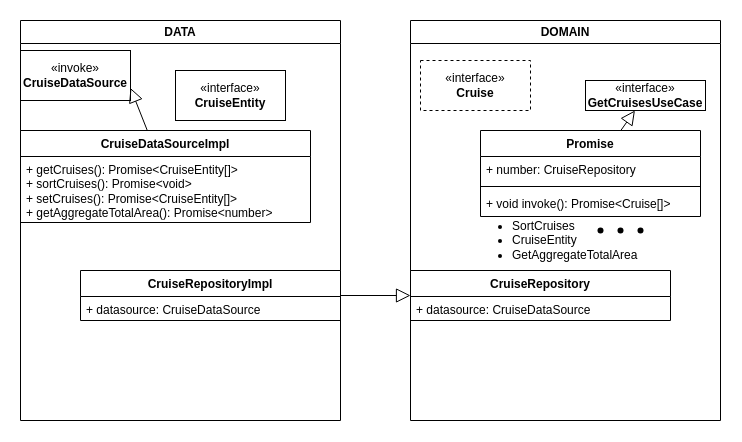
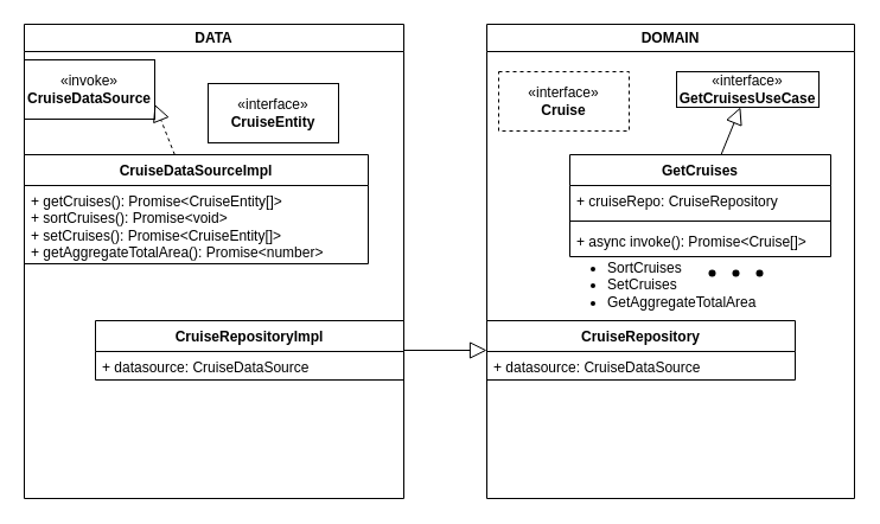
  <mxCell id="0" />
  <mxCell id="1" parent="0" />
  <mxCell id="2" value="DATA" style="swimlane;whiteSpace=wrap;html=1;" vertex="1" parent="1"><mxGeometry x="20" y="20" width="320" height="400" as="geometry" /></mxCell>
  <mxCell id="3" value="«invoke»&lt;br&gt;&lt;b&gt;CruiseDataSource&lt;/b&gt;" style="html=1;whiteSpace=wrap;" vertex="1" parent="2"><mxGeometry y="30" width="110" height="50" as="geometry" /></mxCell>
  <mxCell id="4" value="&lt;b&gt;CruiseDataSourceImpl&lt;/b&gt;" style="swimlane;fontStyle=1;align=center;verticalAlign=top;childLayout=stackLayout;horizontal=1;startSize=26;horizontalStack=0;resizeParent=1;resizeParentMax=0;resizeLast=0;collapsible=1;marginBottom=0;whiteSpace=wrap;html=1;" vertex="1" parent="2"><mxGeometry y="110" width="290" height="92" as="geometry" /></mxCell>
  <mxCell id="5" value="+ getCruises():&amp;nbsp;Promise&amp;lt;CruiseEntity[]&amp;gt;&lt;div&gt;+ sortCruises(): Promise&amp;lt;void&amp;gt;&lt;/div&gt;&lt;div&gt;+ setCruises(): Promise&amp;lt;CruiseEntity[]&amp;gt;&lt;/div&gt;&lt;div&gt;+ getAggregateTotalArea(): Promise&amp;lt;number&amp;gt;&lt;/div&gt;" style="text;strokeColor=none;fillColor=none;align=left;verticalAlign=top;spacingLeft=4;spacingRight=4;overflow=hidden;rotatable=0;points=[[0,0.5],[1,0.5]];portConstraint=eastwest;whiteSpace=wrap;html=1;" vertex="1" parent="4"><mxGeometry y="26" width="290" height="66" as="geometry" /></mxCell>
  <mxCell id="6" value="CruiseRepositoryImpl" style="swimlane;fontStyle=1;align=center;verticalAlign=top;childLayout=stackLayout;horizontal=1;startSize=26;horizontalStack=0;resizeParent=1;resizeParentMax=0;resizeLast=0;collapsible=1;marginBottom=0;whiteSpace=wrap;html=1;" vertex="1" parent="2"><mxGeometry x="60" y="250" width="260" height="50" as="geometry" /></mxCell>
  <mxCell id="7" value="+ datasource: CruiseDataSource" style="text;strokeColor=none;fillColor=none;align=left;verticalAlign=top;spacingLeft=4;spacingRight=4;overflow=hidden;rotatable=0;points=[[0,0.5],[1,0.5]];portConstraint=eastwest;whiteSpace=wrap;html=1;" vertex="1" parent="6"><mxGeometry y="26" width="260" height="24" as="geometry" /></mxCell>
- <mxCell id="8" value="" style="endArrow=block;dashed=0;endFill=0;endSize=12;html=1;rounded=0;entryX=1;entryY=0.75;entryDx=0;entryDy=0;" edge="1" parent="2" source="4" target="3"><mxGeometry width="160" relative="1" as="geometry"><mxPoint x="300" y="260" as="sourcePoint" /><mxPoint x="460" y="260" as="targetPoint" /></mxGeometry></mxCell>
+ <mxCell id="8" value="" style="endArrow=block;dashed=1;endFill=0;endSize=12;html=1;rounded=0;entryX=1;entryY=0.75;entryDx=0;entryDy=0;" edge="1" parent="2" source="4" target="3"><mxGeometry width="160" relative="1" as="geometry"><mxPoint x="300" y="260" as="sourcePoint" /><mxPoint x="460" y="260" as="targetPoint" /></mxGeometry></mxCell>
  <mxCell id="9" value="«interface»&lt;br&gt;&lt;b&gt;CruiseEntity&lt;/b&gt;" style="html=1;whiteSpace=wrap;" vertex="1" parent="2"><mxGeometry x="155" y="50" width="110" height="50" as="geometry" /></mxCell>
  <mxCell id="10" value="DOMAIN" style="swimlane;whiteSpace=wrap;html=1;" vertex="1" parent="1"><mxGeometry x="410" y="20" width="310" height="400" as="geometry" /></mxCell>
  <mxCell id="11" value="CruiseRepository" style="swimlane;fontStyle=1;align=center;verticalAlign=top;childLayout=stackLayout;horizontal=1;startSize=26;horizontalStack=0;resizeParent=1;resizeParentMax=0;resizeLast=0;collapsible=1;marginBottom=0;whiteSpace=wrap;html=1;" vertex="1" parent="10"><mxGeometry y="250" width="260" height="50" as="geometry" /></mxCell>
  <mxCell id="12" value="+ datasource: CruiseDataSource" style="text;strokeColor=none;fillColor=none;align=left;verticalAlign=top;spacingLeft=4;spacingRight=4;overflow=hidden;rotatable=0;points=[[0,0.5],[1,0.5]];portConstraint=eastwest;whiteSpace=wrap;html=1;" vertex="1" parent="11"><mxGeometry y="26" width="260" height="24" as="geometry" /></mxCell>
  <mxCell id="13" value="«interface»&lt;br&gt;&lt;b&gt;Cruise&lt;/b&gt;" style="html=1;whiteSpace=wrap;dashed=1;" vertex="1" parent="10"><mxGeometry x="10" y="40" width="110" height="50" as="geometry" /></mxCell>
- <mxCell id="14" value="«interface»&lt;br&gt;&lt;b&gt;GetCruisesUseCase&lt;/b&gt;" style="html=1;whiteSpace=wrap;" vertex="1" parent="10"><mxGeometry x="175" y="60" width="120" height="30" as="geometry" /></mxCell>
- <mxCell id="15" value="Promise" style="swimlane;fontStyle=1;align=center;verticalAlign=top;childLayout=stackLayout;horizontal=1;startSize=26;horizontalStack=0;resizeParent=1;resizeParentMax=0;resizeLast=0;collapsible=1;marginBottom=0;whiteSpace=wrap;html=1;" vertex="1" parent="10"><mxGeometry x="70" y="110" width="220" height="86" as="geometry" /></mxCell>
- <mxCell id="16" value="+ number: CruiseRepository" style="text;strokeColor=none;fillColor=none;align=left;verticalAlign=top;spacingLeft=4;spacingRight=4;overflow=hidden;rotatable=0;points=[[0,0.5],[1,0.5]];portConstraint=eastwest;whiteSpace=wrap;html=1;" vertex="1" parent="15"><mxGeometry y="26" width="220" height="26" as="geometry" /></mxCell>
+ <mxCell id="14" value="«interface»&lt;br&gt;&lt;b&gt;GetCruisesUseCase&lt;/b&gt;" style="html=1;whiteSpace=wrap;" vertex="1" parent="10"><mxGeometry x="160" y="40" width="120" height="30" as="geometry" /></mxCell>
+ <mxCell id="15" value="GetCruises" style="swimlane;fontStyle=1;align=center;verticalAlign=top;childLayout=stackLayout;horizontal=1;startSize=26;horizontalStack=0;resizeParent=1;resizeParentMax=0;resizeLast=0;collapsible=1;marginBottom=0;whiteSpace=wrap;html=1;" vertex="1" parent="10"><mxGeometry x="70" y="110" width="220" height="86" as="geometry" /></mxCell>
+ <mxCell id="16" value="+ cruiseRepo: CruiseRepository" style="text;strokeColor=none;fillColor=none;align=left;verticalAlign=top;spacingLeft=4;spacingRight=4;overflow=hidden;rotatable=0;points=[[0,0.5],[1,0.5]];portConstraint=eastwest;whiteSpace=wrap;html=1;" vertex="1" parent="15"><mxGeometry y="26" width="220" height="26" as="geometry" /></mxCell>
  <mxCell id="17" value="" style="line;strokeWidth=1;fillColor=none;align=left;verticalAlign=middle;spacingTop=-1;spacingLeft=3;spacingRight=3;rotatable=0;labelPosition=right;points=[];portConstraint=eastwest;strokeColor=inherit;" vertex="1" parent="15"><mxGeometry y="52" width="220" height="8" as="geometry" /></mxCell>
- <mxCell id="18" value="+ void invoke(): Promise&amp;lt;Cruise[]&amp;gt;" style="text;strokeColor=none;fillColor=none;align=left;verticalAlign=top;spacingLeft=4;spacingRight=4;overflow=hidden;rotatable=0;points=[[0,0.5],[1,0.5]];portConstraint=eastwest;whiteSpace=wrap;html=1;" vertex="1" parent="15"><mxGeometry y="60" width="220" height="26" as="geometry" /></mxCell>
+ <mxCell id="18" value="+ async invoke(): Promise&amp;lt;Cruise[]&amp;gt;" style="text;strokeColor=none;fillColor=none;align=left;verticalAlign=top;spacingLeft=4;spacingRight=4;overflow=hidden;rotatable=0;points=[[0,0.5],[1,0.5]];portConstraint=eastwest;whiteSpace=wrap;html=1;" vertex="1" parent="15"><mxGeometry y="60" width="220" height="26" as="geometry" /></mxCell>
  <mxCell id="19" value="" style="endArrow=block;dashed=0;endFill=0;endSize=12;html=1;rounded=0;" edge="1" parent="10" source="15" target="14"><mxGeometry width="160" relative="1" as="geometry"><mxPoint x="-60" y="285" as="sourcePoint" /><mxPoint x="10" y="285" as="targetPoint" /></mxGeometry></mxCell>
  <mxCell id="20" value="" style="shape=waypoint;sketch=0;fillStyle=solid;size=6;pointerEvents=1;points=[];fillColor=none;resizable=0;rotatable=0;perimeter=centerPerimeter;snapToPoint=1;" vertex="1" parent="10"><mxGeometry x="180" y="200" width="20" height="20" as="geometry" /></mxCell>
  <mxCell id="21" value="" style="shape=waypoint;sketch=0;fillStyle=solid;size=6;pointerEvents=1;points=[];fillColor=none;resizable=0;rotatable=0;perimeter=centerPerimeter;snapToPoint=1;" vertex="1" parent="10"><mxGeometry x="200" y="200" width="20" height="20" as="geometry" /></mxCell>
  <mxCell id="22" value="" style="shape=waypoint;sketch=0;fillStyle=solid;size=6;pointerEvents=1;points=[];fillColor=none;resizable=0;rotatable=0;perimeter=centerPerimeter;snapToPoint=1;" vertex="1" parent="10"><mxGeometry x="220" y="200" width="20" height="20" as="geometry" /></mxCell>
- <mxCell id="23" value="&lt;ul&gt;&lt;li&gt;&lt;span style=&quot;background-color: initial;&quot;&gt;SortCruises&lt;/span&gt;&lt;/li&gt;&lt;li&gt;&lt;span style=&quot;background-color: initial;&quot;&gt;CruiseEntity&lt;/span&gt;&lt;/li&gt;&lt;li&gt;GetAggregateTotalArea&amp;nbsp;&lt;/li&gt;&lt;/ul&gt;" style="text;strokeColor=none;fillColor=none;html=1;whiteSpace=wrap;verticalAlign=middle;overflow=hidden;" vertex="1" parent="10"><mxGeometry x="60" y="180" width="170" height="80" as="geometry" /></mxCell>
+ <mxCell id="23" value="&lt;ul&gt;&lt;li&gt;&lt;span style=&quot;background-color: initial;&quot;&gt;SortCruises&lt;/span&gt;&lt;/li&gt;&lt;li&gt;&lt;span style=&quot;background-color: initial;&quot;&gt;SetCruises&lt;/span&gt;&lt;/li&gt;&lt;li&gt;GetAggregateTotalArea&amp;nbsp;&lt;/li&gt;&lt;/ul&gt;" style="text;strokeColor=none;fillColor=none;html=1;whiteSpace=wrap;verticalAlign=middle;overflow=hidden;" vertex="1" parent="10"><mxGeometry x="60" y="180" width="170" height="80" as="geometry" /></mxCell>
  <mxCell id="24" value="" style="endArrow=block;dashed=0;endFill=0;endSize=12;html=1;rounded=0;" edge="1" parent="1" source="6" target="11"><mxGeometry width="160" relative="1" as="geometry"><mxPoint x="157" y="140" as="sourcePoint" /><mxPoint x="140" y="98" as="targetPoint" /></mxGeometry></mxCell>
